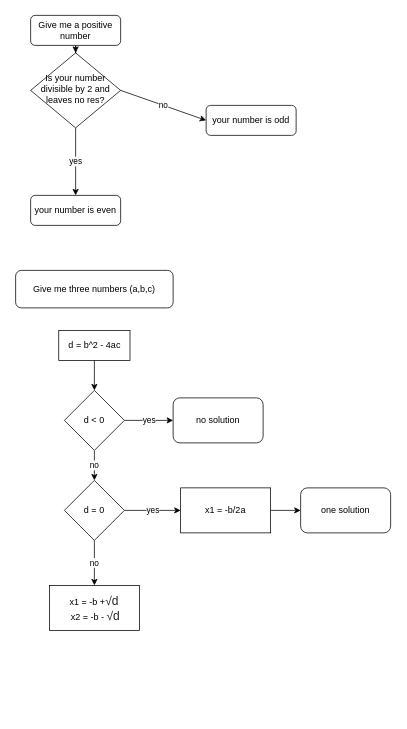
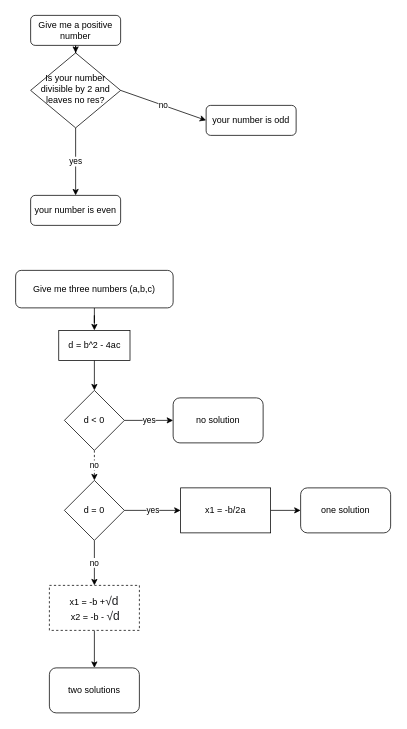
  <mxCell id="0" />
  <mxCell id="1" parent="0" />
  <mxCell id="2" value="" style="edgeStyle=orthogonalEdgeStyle;rounded=0;orthogonalLoop=1;jettySize=auto;html=1;" edge="1" parent="1" source="3" target="4"><mxGeometry relative="1" as="geometry" /></mxCell>
  <mxCell id="3" value="Give me a positive number" style="rounded=1;whiteSpace=wrap;html=1;fontSize=12;glass=0;strokeWidth=1;shadow=0;" parent="1" vertex="1"><mxGeometry x="40" y="20" width="120" height="40" as="geometry" /></mxCell>
  <mxCell id="4" value="Is your number divisible by 2 and leaves no res?" style="rhombus;whiteSpace=wrap;html=1;shadow=0;fontFamily=Helvetica;fontSize=12;align=center;strokeWidth=1;spacing=6;spacingTop=-4;" parent="1" vertex="1"><mxGeometry x="40" y="70" width="120" height="100" as="geometry" /></mxCell>
  <mxCell id="5" value="your number is even" style="rounded=1;whiteSpace=wrap;html=1;fontSize=12;glass=0;strokeWidth=1;shadow=0;" vertex="1" parent="1"><mxGeometry x="40" y="260" width="120" height="40" as="geometry" /></mxCell>
  <mxCell id="6" value="your number is odd" style="rounded=1;whiteSpace=wrap;html=1;fontSize=12;glass=0;strokeWidth=1;shadow=0;" vertex="1" parent="1"><mxGeometry x="274" y="140" width="120" height="40" as="geometry" /></mxCell>
  <mxCell id="7" value="no" style="endArrow=classic;html=1;exitX=1;exitY=0.5;exitDx=0;exitDy=0;entryX=0;entryY=0.5;entryDx=0;entryDy=0;" edge="1" parent="1" source="4" target="6"><mxGeometry width="50" height="50" relative="1" as="geometry"><mxPoint x="550" y="250" as="sourcePoint" /><mxPoint x="600" y="200" as="targetPoint" /></mxGeometry></mxCell>
  <mxCell id="8" value="yes" style="endArrow=classic;html=1;exitX=0.5;exitY=1;exitDx=0;exitDy=0;entryX=0.5;entryY=0;entryDx=0;entryDy=0;" edge="1" parent="1" source="4" target="5"><mxGeometry width="50" height="50" relative="1" as="geometry"><mxPoint x="380" y="230" as="sourcePoint" /><mxPoint x="600" y="200" as="targetPoint" /></mxGeometry></mxCell>
+ <mxCell id="9" value="" style="edgeStyle=orthogonalEdgeStyle;rounded=0;orthogonalLoop=1;jettySize=auto;html=1;" edge="1" parent="1" source="10" target="12"><mxGeometry relative="1" as="geometry" /></mxCell>
  <mxCell id="10" value="Give me three numbers (a,b,c)" style="rounded=1;whiteSpace=wrap;html=1;" vertex="1" parent="1"><mxGeometry x="20" y="360" width="210" height="50" as="geometry" /></mxCell>
  <mxCell id="11" value="" style="edgeStyle=orthogonalEdgeStyle;rounded=0;orthogonalLoop=1;jettySize=auto;html=1;" edge="1" parent="1" source="12" target="15"><mxGeometry relative="1" as="geometry" /></mxCell>
  <mxCell id="12" value="d = b^2 - 4ac" style="rounded=0;whiteSpace=wrap;html=1;" vertex="1" parent="1"><mxGeometry x="77.5" y="440" width="95" height="40" as="geometry" /></mxCell>
  <mxCell id="13" value="yes" style="edgeStyle=orthogonalEdgeStyle;rounded=0;orthogonalLoop=1;jettySize=auto;html=1;" edge="1" parent="1" source="15" target="16"><mxGeometry relative="1" as="geometry" /></mxCell>
- <mxCell id="14" value="no" style="edgeStyle=orthogonalEdgeStyle;rounded=0;orthogonalLoop=1;jettySize=auto;html=1;" edge="1" parent="1" source="15" target="19"><mxGeometry relative="1" as="geometry" /></mxCell>
+ <mxCell id="14" value="no" style="edgeStyle=orthogonalEdgeStyle;rounded=0;orthogonalLoop=1;jettySize=auto;html=1;dashed=1;" edge="1" parent="1" source="15" target="19"><mxGeometry relative="1" as="geometry" /></mxCell>
  <mxCell id="15" value="d &amp;lt; 0" style="rhombus;whiteSpace=wrap;html=1;rounded=0;" vertex="1" parent="1"><mxGeometry x="85" y="520" width="80" height="80" as="geometry" /></mxCell>
  <mxCell id="16" value="no solution" style="rounded=1;whiteSpace=wrap;html=1;" vertex="1" parent="1"><mxGeometry x="230" y="530" width="120" height="60" as="geometry" /></mxCell>
  <mxCell id="17" value="yes" style="edgeStyle=orthogonalEdgeStyle;rounded=0;orthogonalLoop=1;jettySize=auto;html=1;entryX=0;entryY=0.5;entryDx=0;entryDy=0;" edge="1" parent="1" source="19" target="24"><mxGeometry relative="1" as="geometry" /></mxCell>
  <mxCell id="18" value="no" style="edgeStyle=orthogonalEdgeStyle;rounded=0;orthogonalLoop=1;jettySize=auto;html=1;" edge="1" parent="1" source="19" target="22"><mxGeometry relative="1" as="geometry" /></mxCell>
  <mxCell id="19" value="d = 0" style="rhombus;whiteSpace=wrap;html=1;" vertex="1" parent="1"><mxGeometry x="85" y="640" width="80" height="80" as="geometry" /></mxCell>
  <mxCell id="20" value="one solution" style="rounded=1;whiteSpace=wrap;html=1;" vertex="1" parent="1"><mxGeometry x="400" y="650" width="120" height="60" as="geometry" /></mxCell>
- <mxCell id="22" value="x1 = -b +&lt;span style=&quot;color: rgb(32 , 33 , 36) ; font-family: &amp;#34;arial&amp;#34; , sans-serif ; font-size: 16px ; text-align: left ; background-color: rgb(255 , 255 , 255)&quot;&gt;√d&lt;/span&gt;&lt;br&gt;&amp;nbsp;x2 = -b -&amp;nbsp;&lt;span style=&quot;color: rgb(32 , 33 , 36) ; font-family: &amp;#34;arial&amp;#34; , sans-serif ; font-size: 16px ; text-align: left ; background-color: rgb(255 , 255 , 255)&quot;&gt;√d&lt;/span&gt;" style="whiteSpace=wrap;html=1;" vertex="1" parent="1"><mxGeometry x="65" y="780" width="120" height="60" as="geometry" /></mxCell>
+ <mxCell id="21" value="" style="edgeStyle=orthogonalEdgeStyle;rounded=0;orthogonalLoop=1;jettySize=auto;html=1;" edge="1" parent="1" source="22" target="25"><mxGeometry relative="1" as="geometry" /></mxCell>
+ <mxCell id="22" value="x1 = -b +&lt;span style=&quot;color: rgb(32 , 33 , 36) ; font-family: &amp;#34;arial&amp;#34; , sans-serif ; font-size: 16px ; text-align: left ; background-color: rgb(255 , 255 , 255)&quot;&gt;√d&lt;/span&gt;&lt;br&gt;&amp;nbsp;x2 = -b -&amp;nbsp;&lt;span style=&quot;color: rgb(32 , 33 , 36) ; font-family: &amp;#34;arial&amp;#34; , sans-serif ; font-size: 16px ; text-align: left ; background-color: rgb(255 , 255 , 255)&quot;&gt;√d&lt;/span&gt;" style="whiteSpace=wrap;html=1;dashed=1;" vertex="1" parent="1"><mxGeometry x="65" y="780" width="120" height="60" as="geometry" /></mxCell>
  <mxCell id="23" value="" style="edgeStyle=orthogonalEdgeStyle;rounded=0;orthogonalLoop=1;jettySize=auto;html=1;" edge="1" parent="1" source="24" target="20"><mxGeometry relative="1" as="geometry" /></mxCell>
  <mxCell id="24" value="x1 = -b/2a" style="rounded=0;whiteSpace=wrap;html=1;" vertex="1" parent="1"><mxGeometry x="240" y="650" width="120" height="60" as="geometry" /></mxCell>
+ <mxCell id="25" value="two solutions" style="rounded=1;whiteSpace=wrap;html=1;" vertex="1" parent="1"><mxGeometry x="65" y="890" width="120" height="60" as="geometry" /></mxCell>
